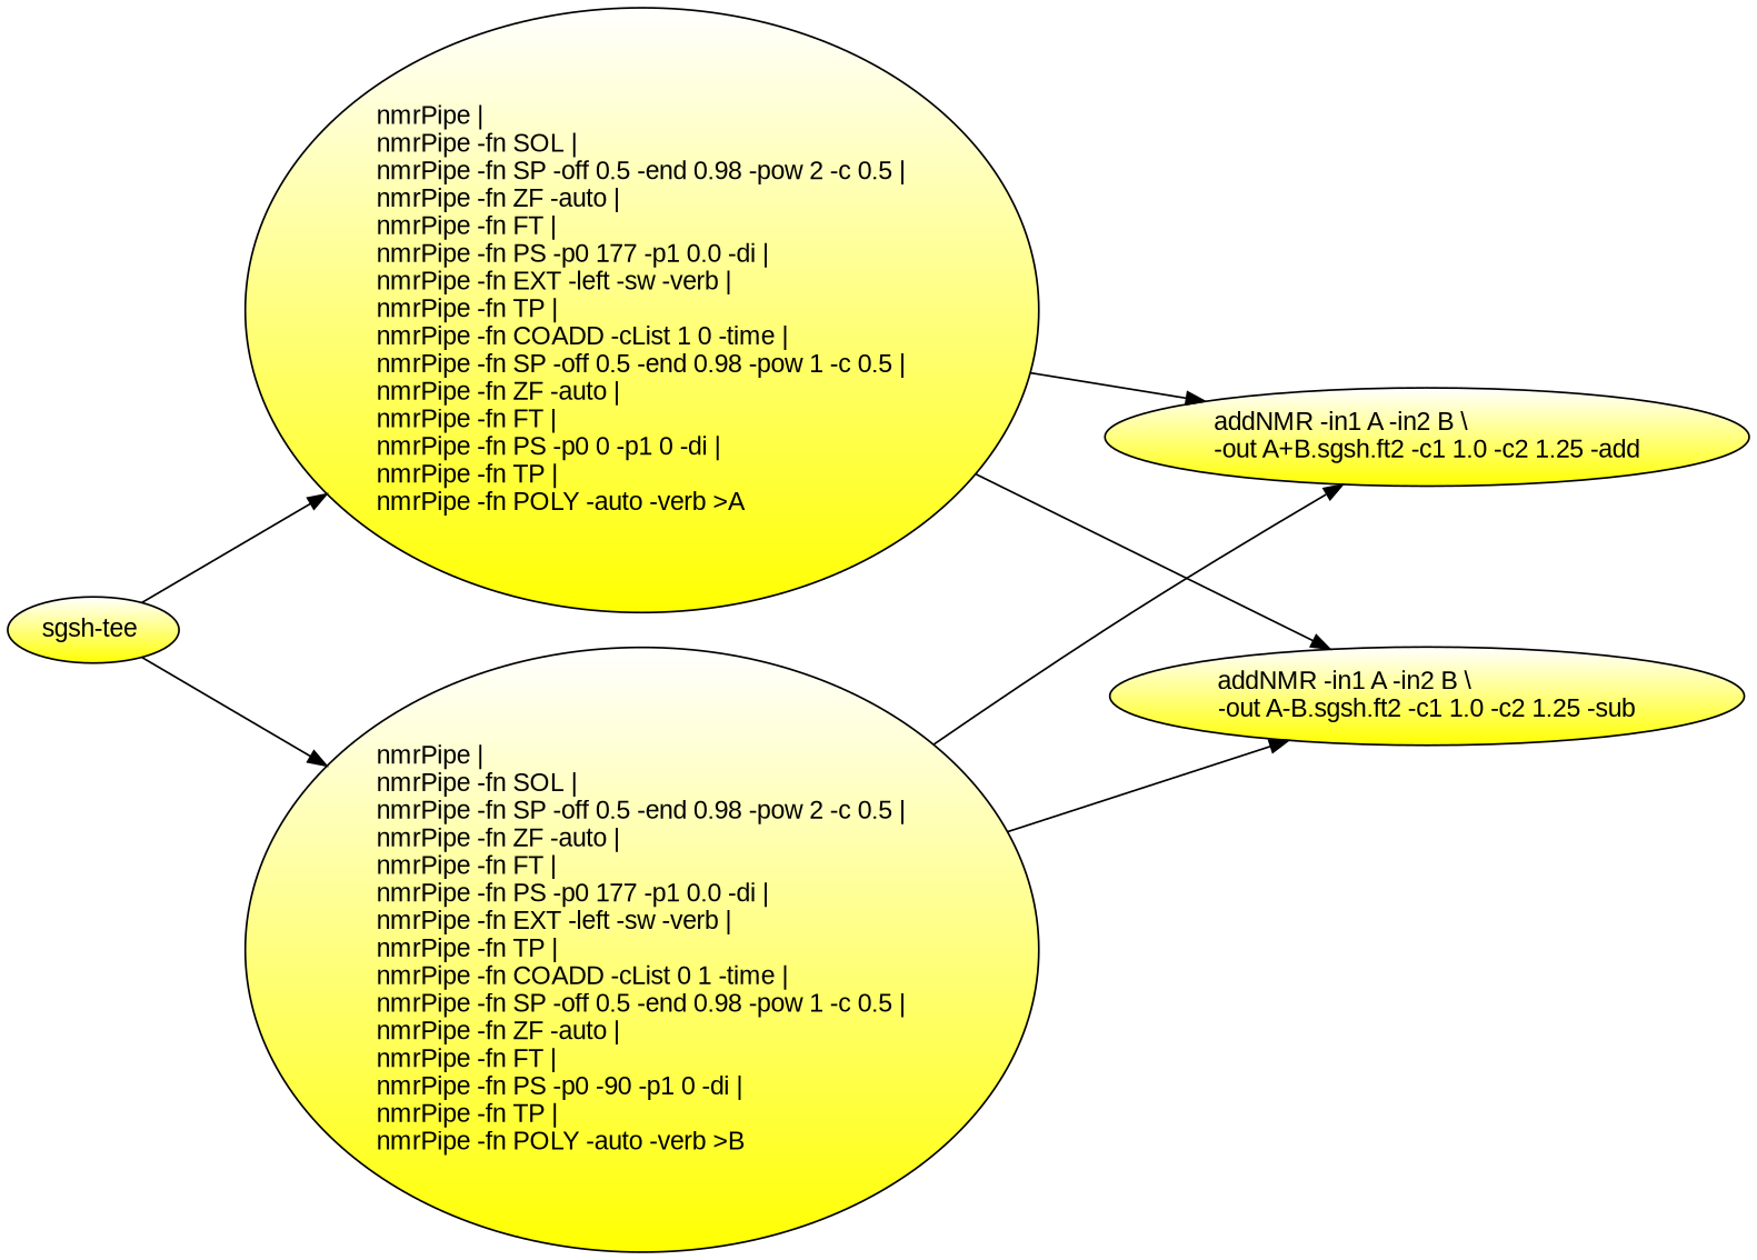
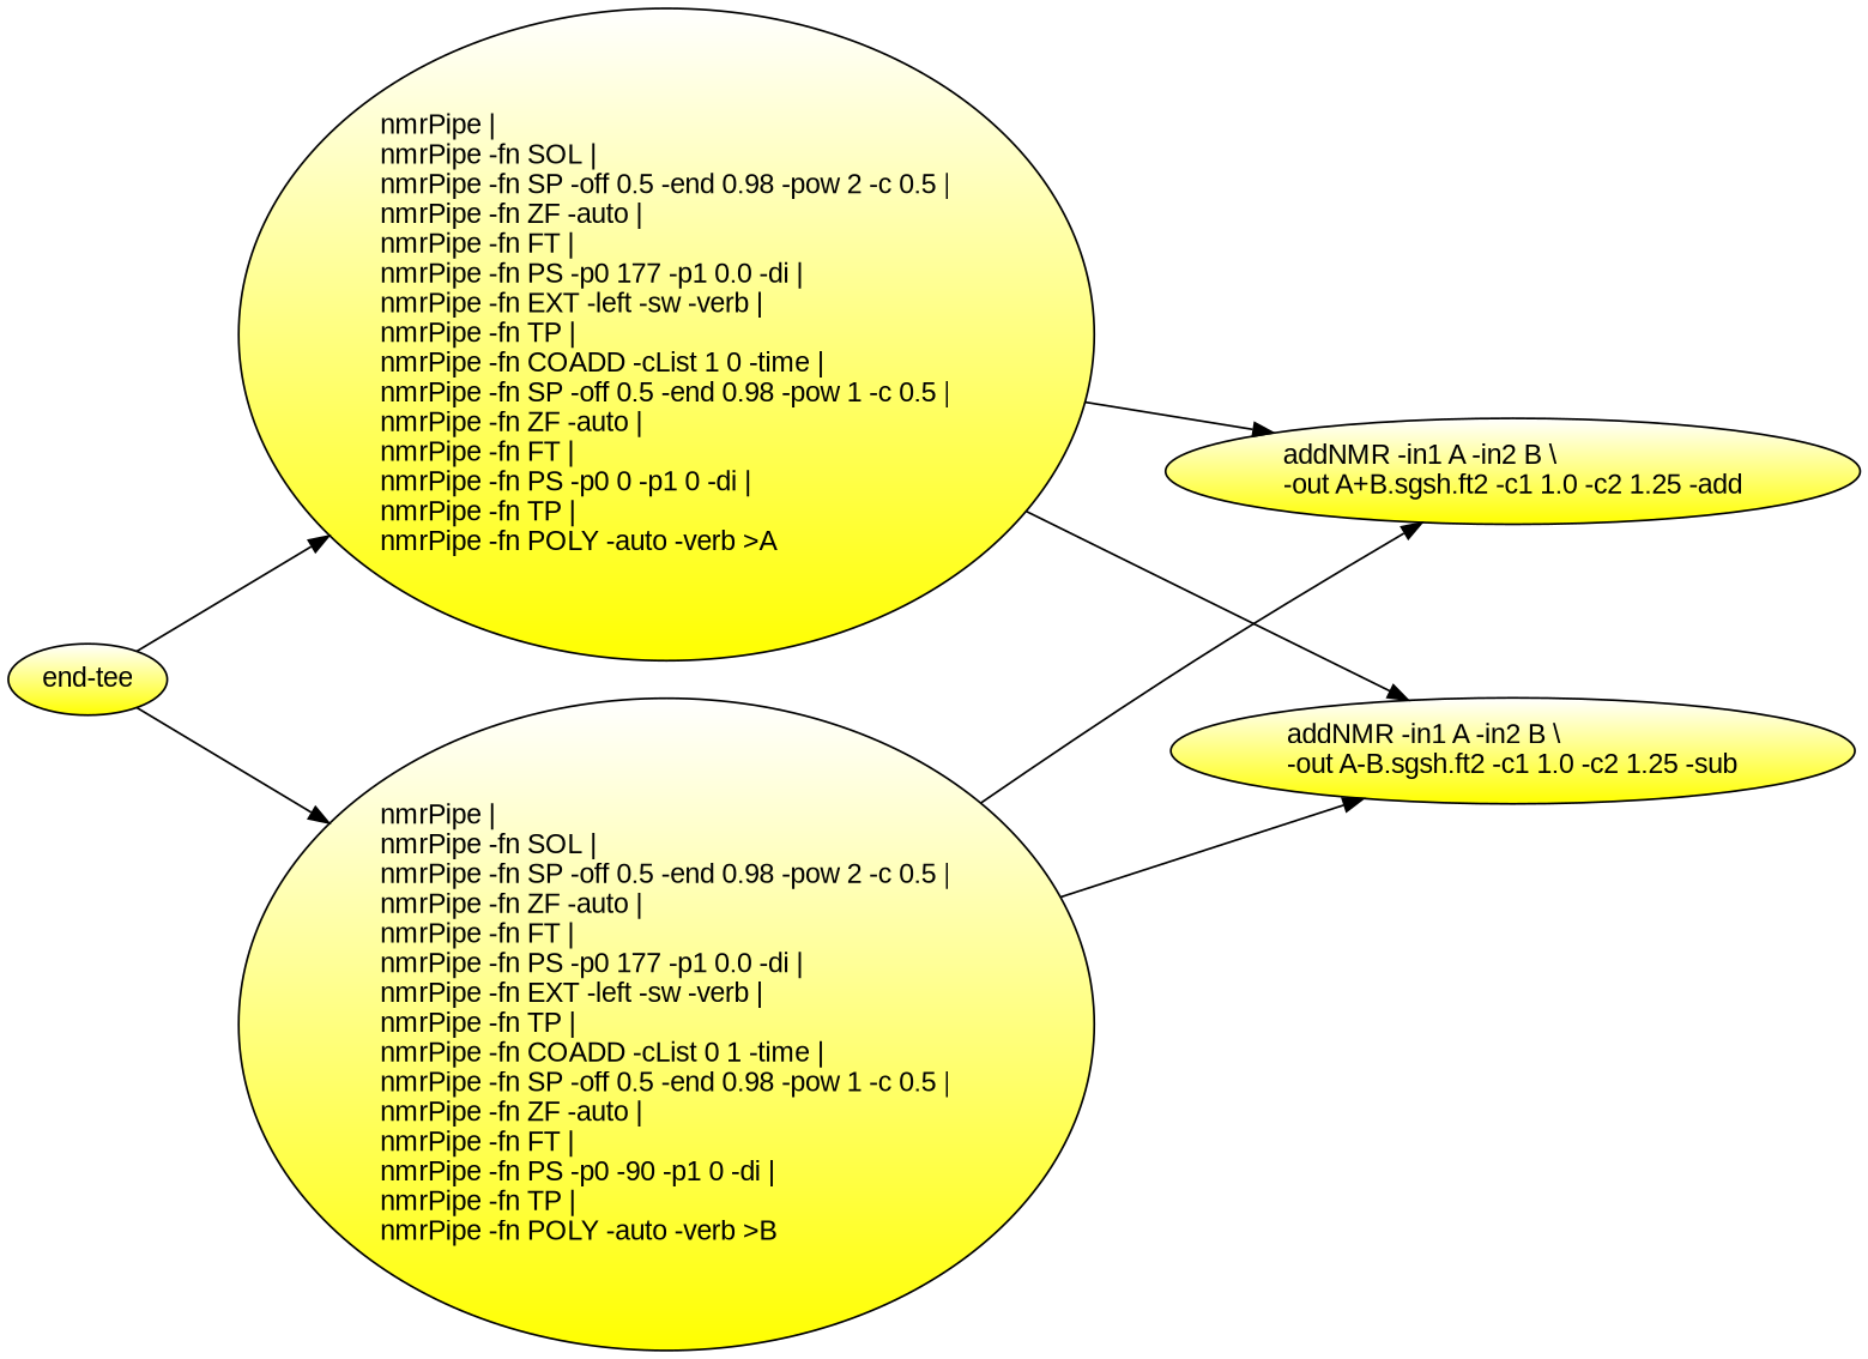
  digraph {
    rankdir=LR
    node [fillcolor="yellow:white" fontname=Arial gradientangle=90 shape=ellipse style=filled]
-   n1 [label="sgsh-tee "]
+   n1 [label="end-tee"]
    n2 [label="nmrPipe |\lnmrPipe -fn SOL |\lnmrPipe -fn SP -off 0.5 -end 0.98 -pow 2 -c 0.5 |\lnmrPipe -fn ZF -auto |\lnmrPipe -fn FT |\lnmrPipe -fn PS -p0 177 -p1 0.0 -di |\lnmrPipe -fn EXT -left -sw -verb |\lnmrPipe -fn TP |\lnmrPipe -fn COADD -cList 1 0 -time |\lnmrPipe -fn SP -off 0.5 -end 0.98 -pow 1 -c 0.5 |\lnmrPipe -fn ZF -auto |\lnmrPipe -fn FT |\lnmrPipe -fn PS -p0 0 -p1 0 -di |\lnmrPipe -fn TP |\lnmrPipe -fn POLY -auto -verb >A\l"]
    n3 [label="nmrPipe |\lnmrPipe -fn SOL |\lnmrPipe -fn SP -off 0.5 -end 0.98 -pow 2 -c 0.5 |\lnmrPipe -fn ZF -auto |\lnmrPipe -fn FT |\lnmrPipe -fn PS -p0 177 -p1 0.0 -di |\lnmrPipe -fn EXT -left -sw -verb |\lnmrPipe -fn TP |\lnmrPipe -fn COADD -cList 0 1 -time |\lnmrPipe -fn SP -off 0.5 -end 0.98 -pow 1 -c 0.5 |\lnmrPipe -fn ZF -auto |\lnmrPipe -fn FT |\lnmrPipe -fn PS -p0 -90 -p1 0 -di |\lnmrPipe -fn TP |\lnmrPipe -fn POLY -auto -verb >B\l"]
    n4 [label="addNMR -in1 A -in2 B \\\l-out A+B.sgsh.ft2 -c1 1.0 -c2 1.25 -add\l"]
    n5 [label="addNMR -in1 A -in2 B \\\l-out A-B.sgsh.ft2 -c1 1.0 -c2 1.25 -sub\l"]
    n1 -> n2
    n1 -> n3
    n2 -> n4
    n2 -> n5
    n3 -> n4
    n3 -> n5
  }
